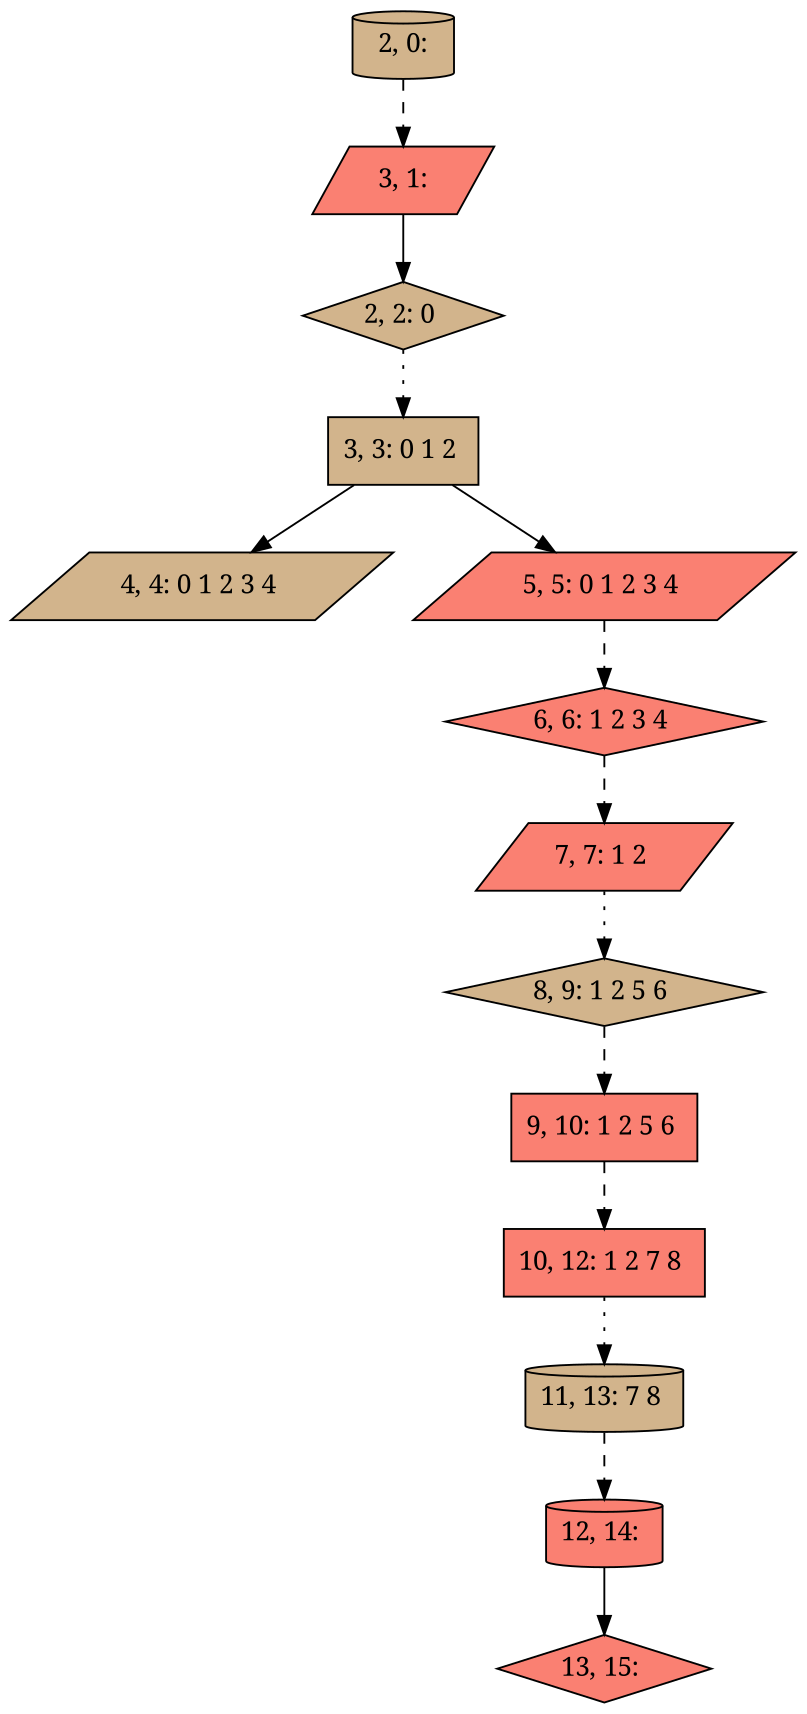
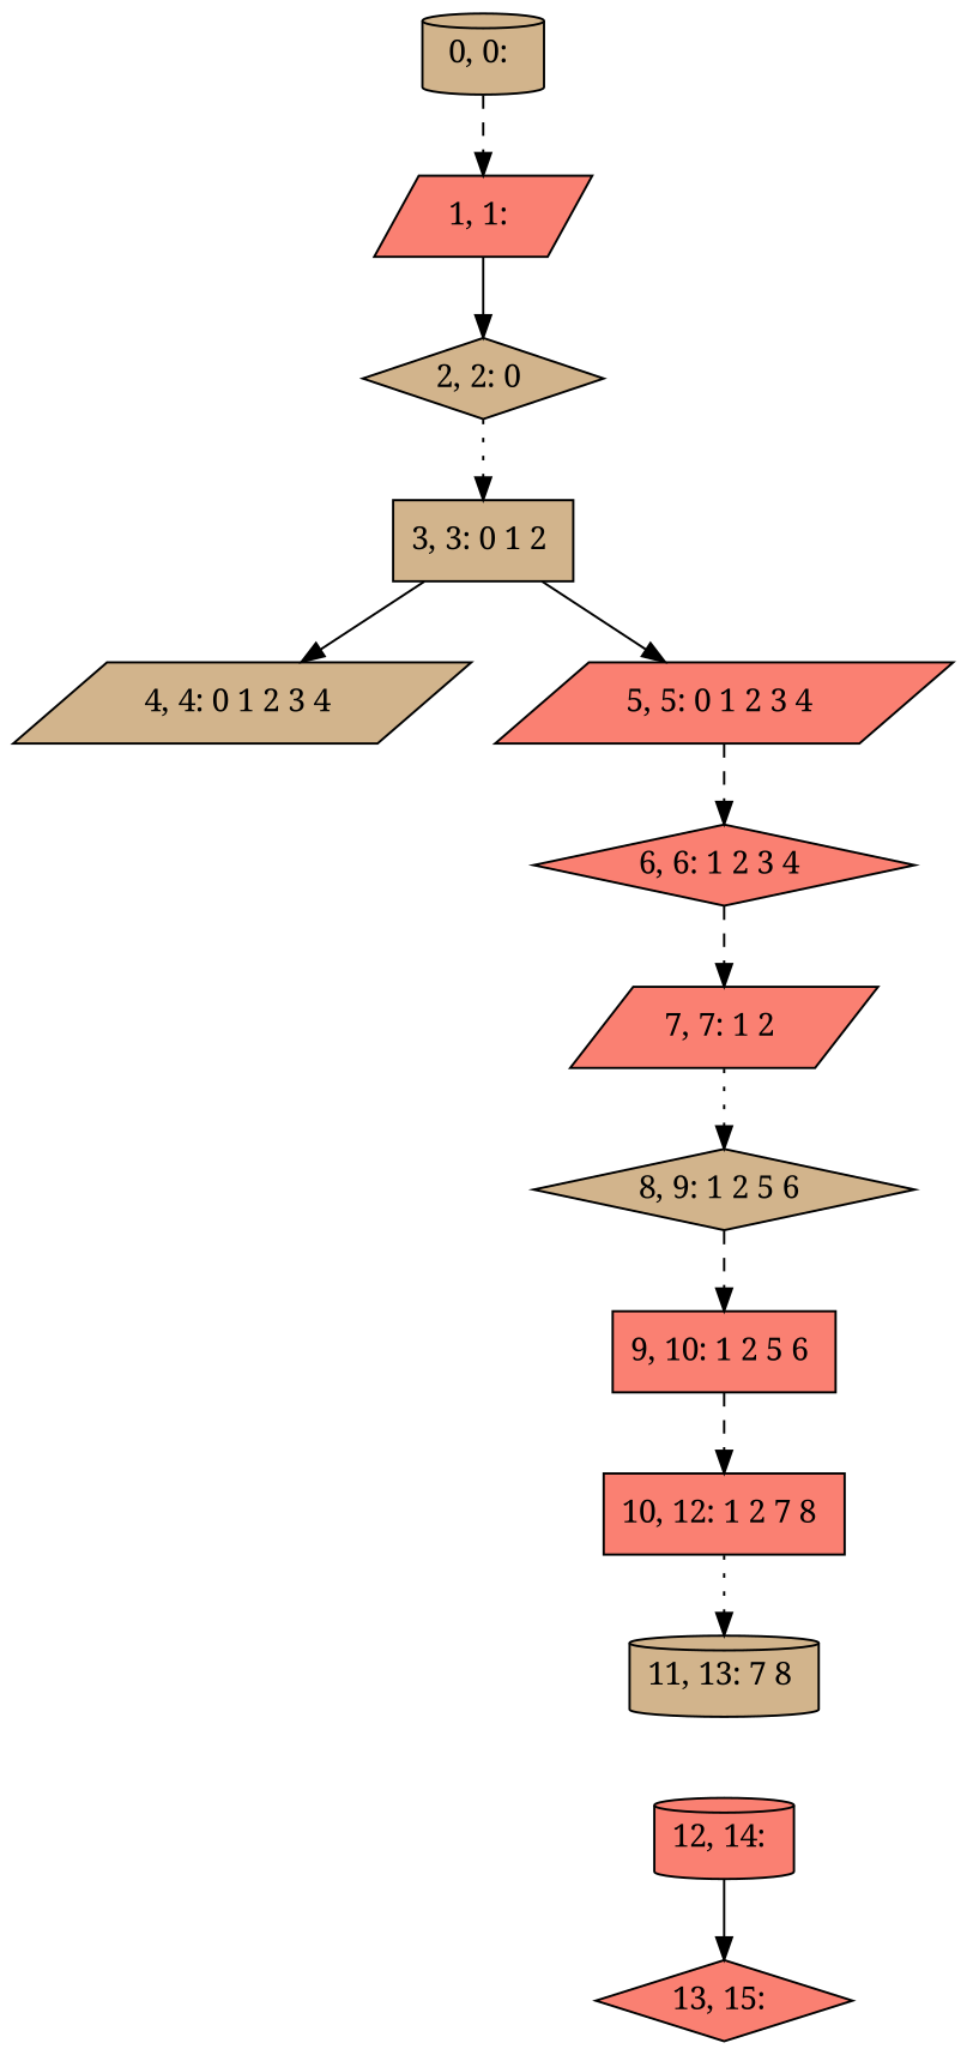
  digraph {
    fontname="Noto Serif"
    node [fillcolor=salmon fontname="Noto Serif" shape=parallelogram style=filled]
    edge [fontname="Noto Serif" style=dashed]
-   n1 [fillcolor=tan label="2, 0:" shape=cylinder]
-   n2 [label="3, 1:"]
+   n1 [fillcolor=tan label="0, 0: " shape=cylinder]
+   n2 [label="1, 1: "]
    n3 [fillcolor=tan label="2, 2: 0 " shape=diamond]
    n4 [fillcolor=tan label="3, 3: 0 1 2 " shape=box]
    n5 [fillcolor=tan label="4, 4: 0 1 2 3 4 "]
    n6 [label="5, 5: 0 1 2 3 4 "]
    n7 [label="6, 6: 1 2 3 4 " shape=diamond]
    n8 [label="7, 7: 1 2 "]
    n9 [fillcolor=tan label="8, 9: 1 2 5 6 " shape=diamond]
    n10 [label="9, 10: 1 2 5 6 " shape=box]
    n11 [label="10, 12: 1 2 7 8 " shape=box]
    n12 [fillcolor=tan label="11, 13: 7 8 " shape=cylinder]
    n13 [label="12, 14: " shape=cylinder]
    n14 [label="13, 15: " shape=diamond]
    n1 -> n2
    n2 -> n3 [style=solid]
    n3 -> n4 [style=dotted]
    n4 -> n5 [style=solid]
    n4 -> n6 [style=solid]
    n6 -> n7
    n7 -> n8
    n8 -> n9 [style=dotted]
    n9 -> n10
    n10 -> n11
    n11 -> n12 [style=dotted]
-   n12 -> n13
    n13 -> n14 [style=solid]
  }
